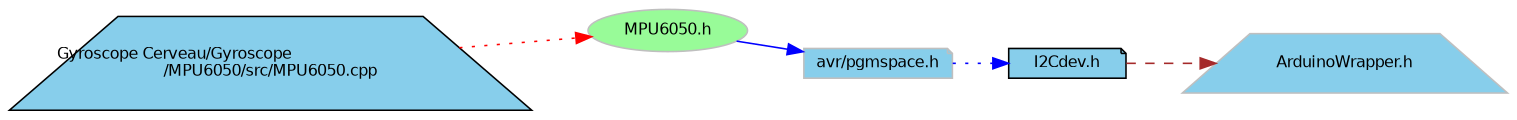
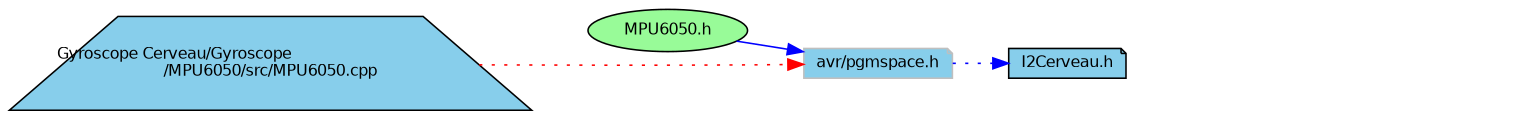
  digraph {
    rankdir=LR
    node [color=black fillcolor=skyblue fontname=Helvetica fontsize=10 shape=trapezium style=filled]
    edge [color=blue fontname=Helvetica fontsize=10 labelfontname=Helvetica labelfontsize=10 style=dotted]
    n1 [fontcolor=black height=0.2 label="Gyroscope Cerveau/Gyroscope\l/MPU6050/src/MPU6050.cpp" width=0.4]
-   n2 [color=grey75 fillcolor=palegreen height=0.2 label="MPU6050.h" shape=ellipse width=0.4]
+   n2 [fillcolor=palegreen height=0.2 label="MPU6050.h" shape=ellipse width=0.4]
    n3 [color=grey75 height=0.2 label="avr/pgmspace.h" shape=note width=0.4]
-   n4 [height=0.2 label="I2Cdev.h" shape=note width=0.4]
-   n5 [color=grey75 height=0.2 label="ArduinoWrapper.h" width=0.4]
-   n1 -> n2 [color=red]
+   n4 [height=0.2 label="I2Cerveau.h" shape=note width=0.4]
+   n1 -> n3 [color=red]
    n2 -> n3 [style=solid]
    n3 -> n4
-   n4 -> n5 [color=brown style=dashed]
  }
